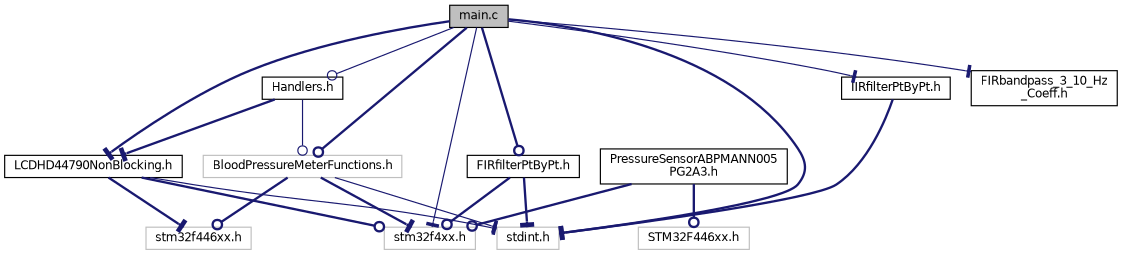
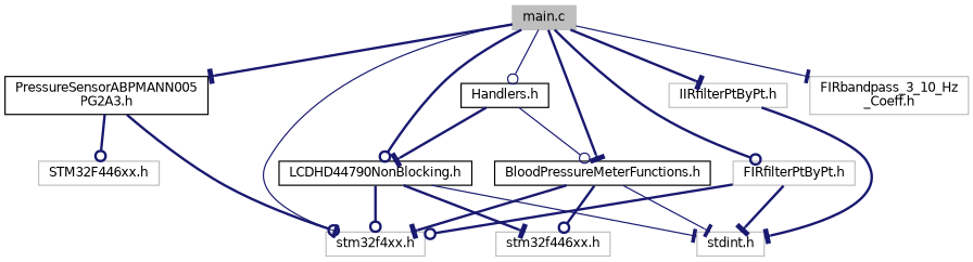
  digraph {
    fontname="DejaVu Sans"
    node [color=black fillcolor=white fontname="DejaVu Sans" fontsize=10 shape=record style=filled]
    edge [arrowhead=tee color=midnightblue fontname="DejaVu Sans" fontsize=10 labelfontname=Helvetica labelfontsize=10 style=bold]
-   n1 [fillcolor=grey75 fontcolor=black height=0.2 label="main.c" width=0.4]
+   n1 [color=grey75 fillcolor=grey75 fontcolor=black height=0.2 label="main.c" width=0.4]
    n2 [color=grey75 height=0.2 label="stm32f4xx.h" width=0.4]
    n3 [height=0.2 label="Handlers.h" width=0.4]
    n4 [height=0.2 label="LCDHD44790NonBlocking.h" width=0.4]
-   n5 [color=grey75 height=0.2 label="BloodPressureMeterFunctions.h" width=0.4]
+   n5 [height=0.2 label="BloodPressureMeterFunctions.h" width=0.4]
    n6 [height=0.2 label="PressureSensorABPMANN005\lPG2A3.h" width=0.4]
-   n7 [height=0.2 label="FIRbandpass_3_10_Hz\l_Coeff.h" width=0.4]
-   n8 [height=0.2 label="FIRfilterPtByPt.h" width=0.4]
-   n9 [height=0.2 label="IIRfilterPtByPt.h" width=0.4]
+   n7 [color=grey75 height=0.2 label="FIRbandpass_3_10_Hz\l_Coeff.h" width=0.4]
+   n8 [color=grey75 height=0.2 label="FIRfilterPtByPt.h" width=0.4]
+   n9 [color=grey75 height=0.2 label="IIRfilterPtByPt.h" width=0.4]
    n10 [color=grey75 height=0.2 label="stm32f446xx.h" width=0.4]
    n11 [color=grey75 height=0.2 label="stdint.h" width=0.4]
    n12 [color=grey75 height=0.2 label="STM32F446xx.h" width=0.4]
    n1 -> n2 [style=solid]
    n1 -> n3 [arrowhead=odot style=solid]
-   n1 -> n4
-   n1 -> n5 [arrowhead=odot]
-   n1 -> n11
+   n1 -> n4 [arrowhead=odot]
+   n1 -> n5
+   n1 -> n6
    n1 -> n7 [style=solid]
    n1 -> n8 [arrowhead=odot]
-   n1 -> n9 [style=solid]
+   n1 -> n9
    n3 -> n4
    n3 -> n5 [arrowhead=odot style=solid]
    n4 -> n2 [arrowhead=odot]
    n4 -> n10
    n4 -> n11 [style=solid]
    n5 -> n2
    n5 -> n10 [arrowhead=odot]
    n5 -> n11 [style=solid]
    n6 -> n2 [arrowhead=odot]
    n6 -> n12 [arrowhead=odot]
    n8 -> n2 [arrowhead=odot]
    n8 -> n11
    n9 -> n11
  }
